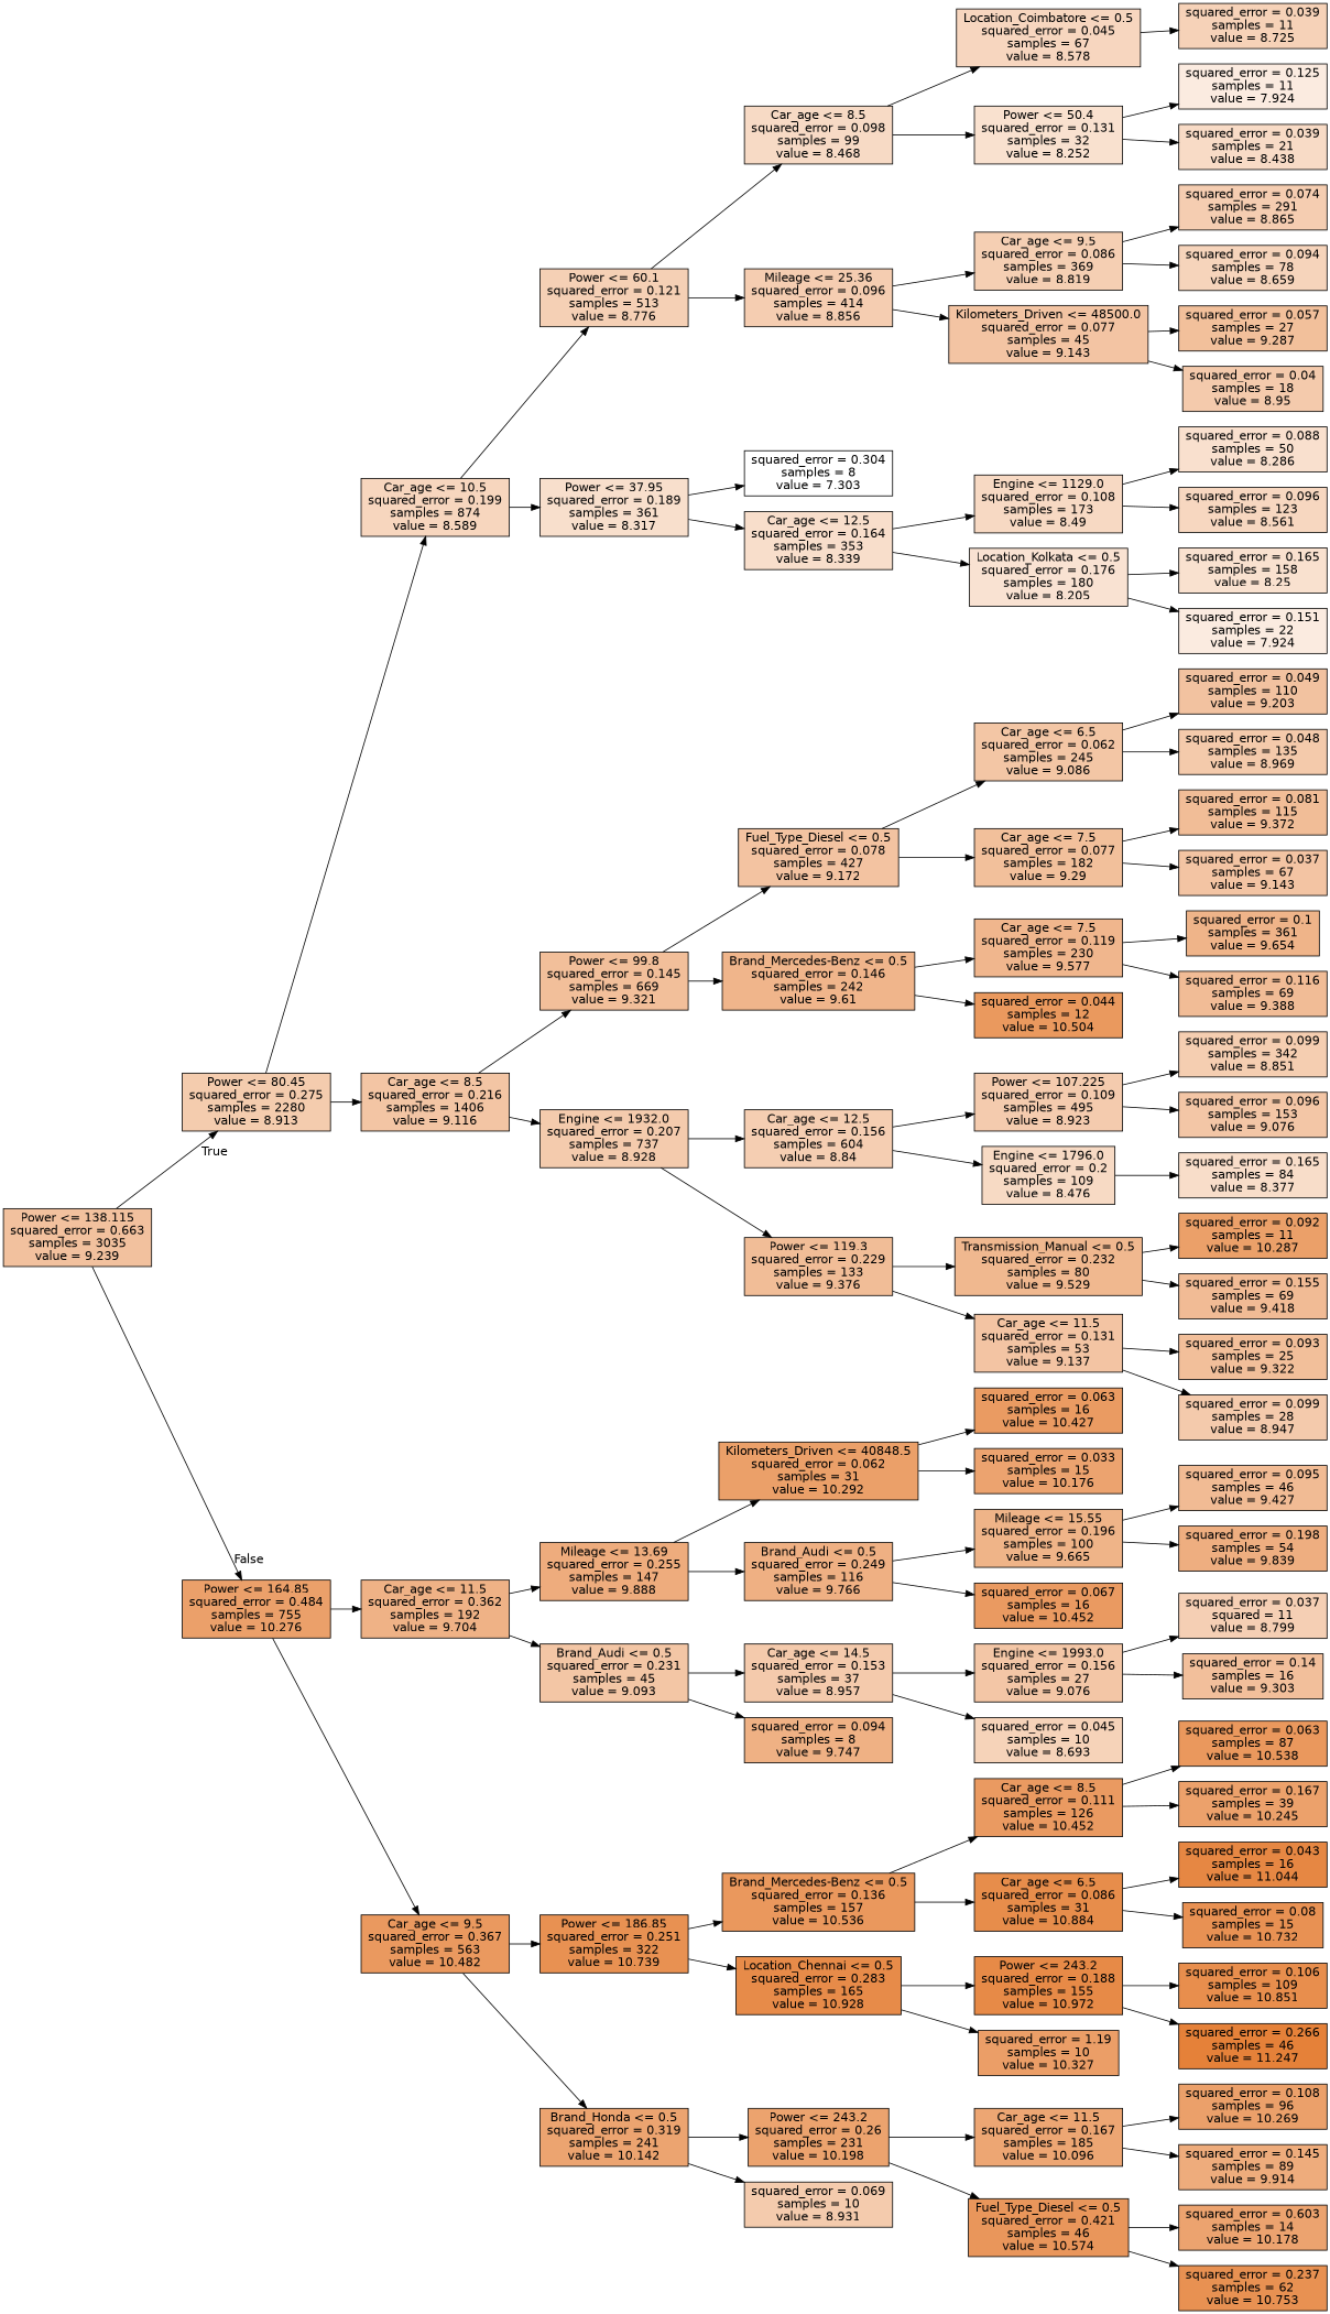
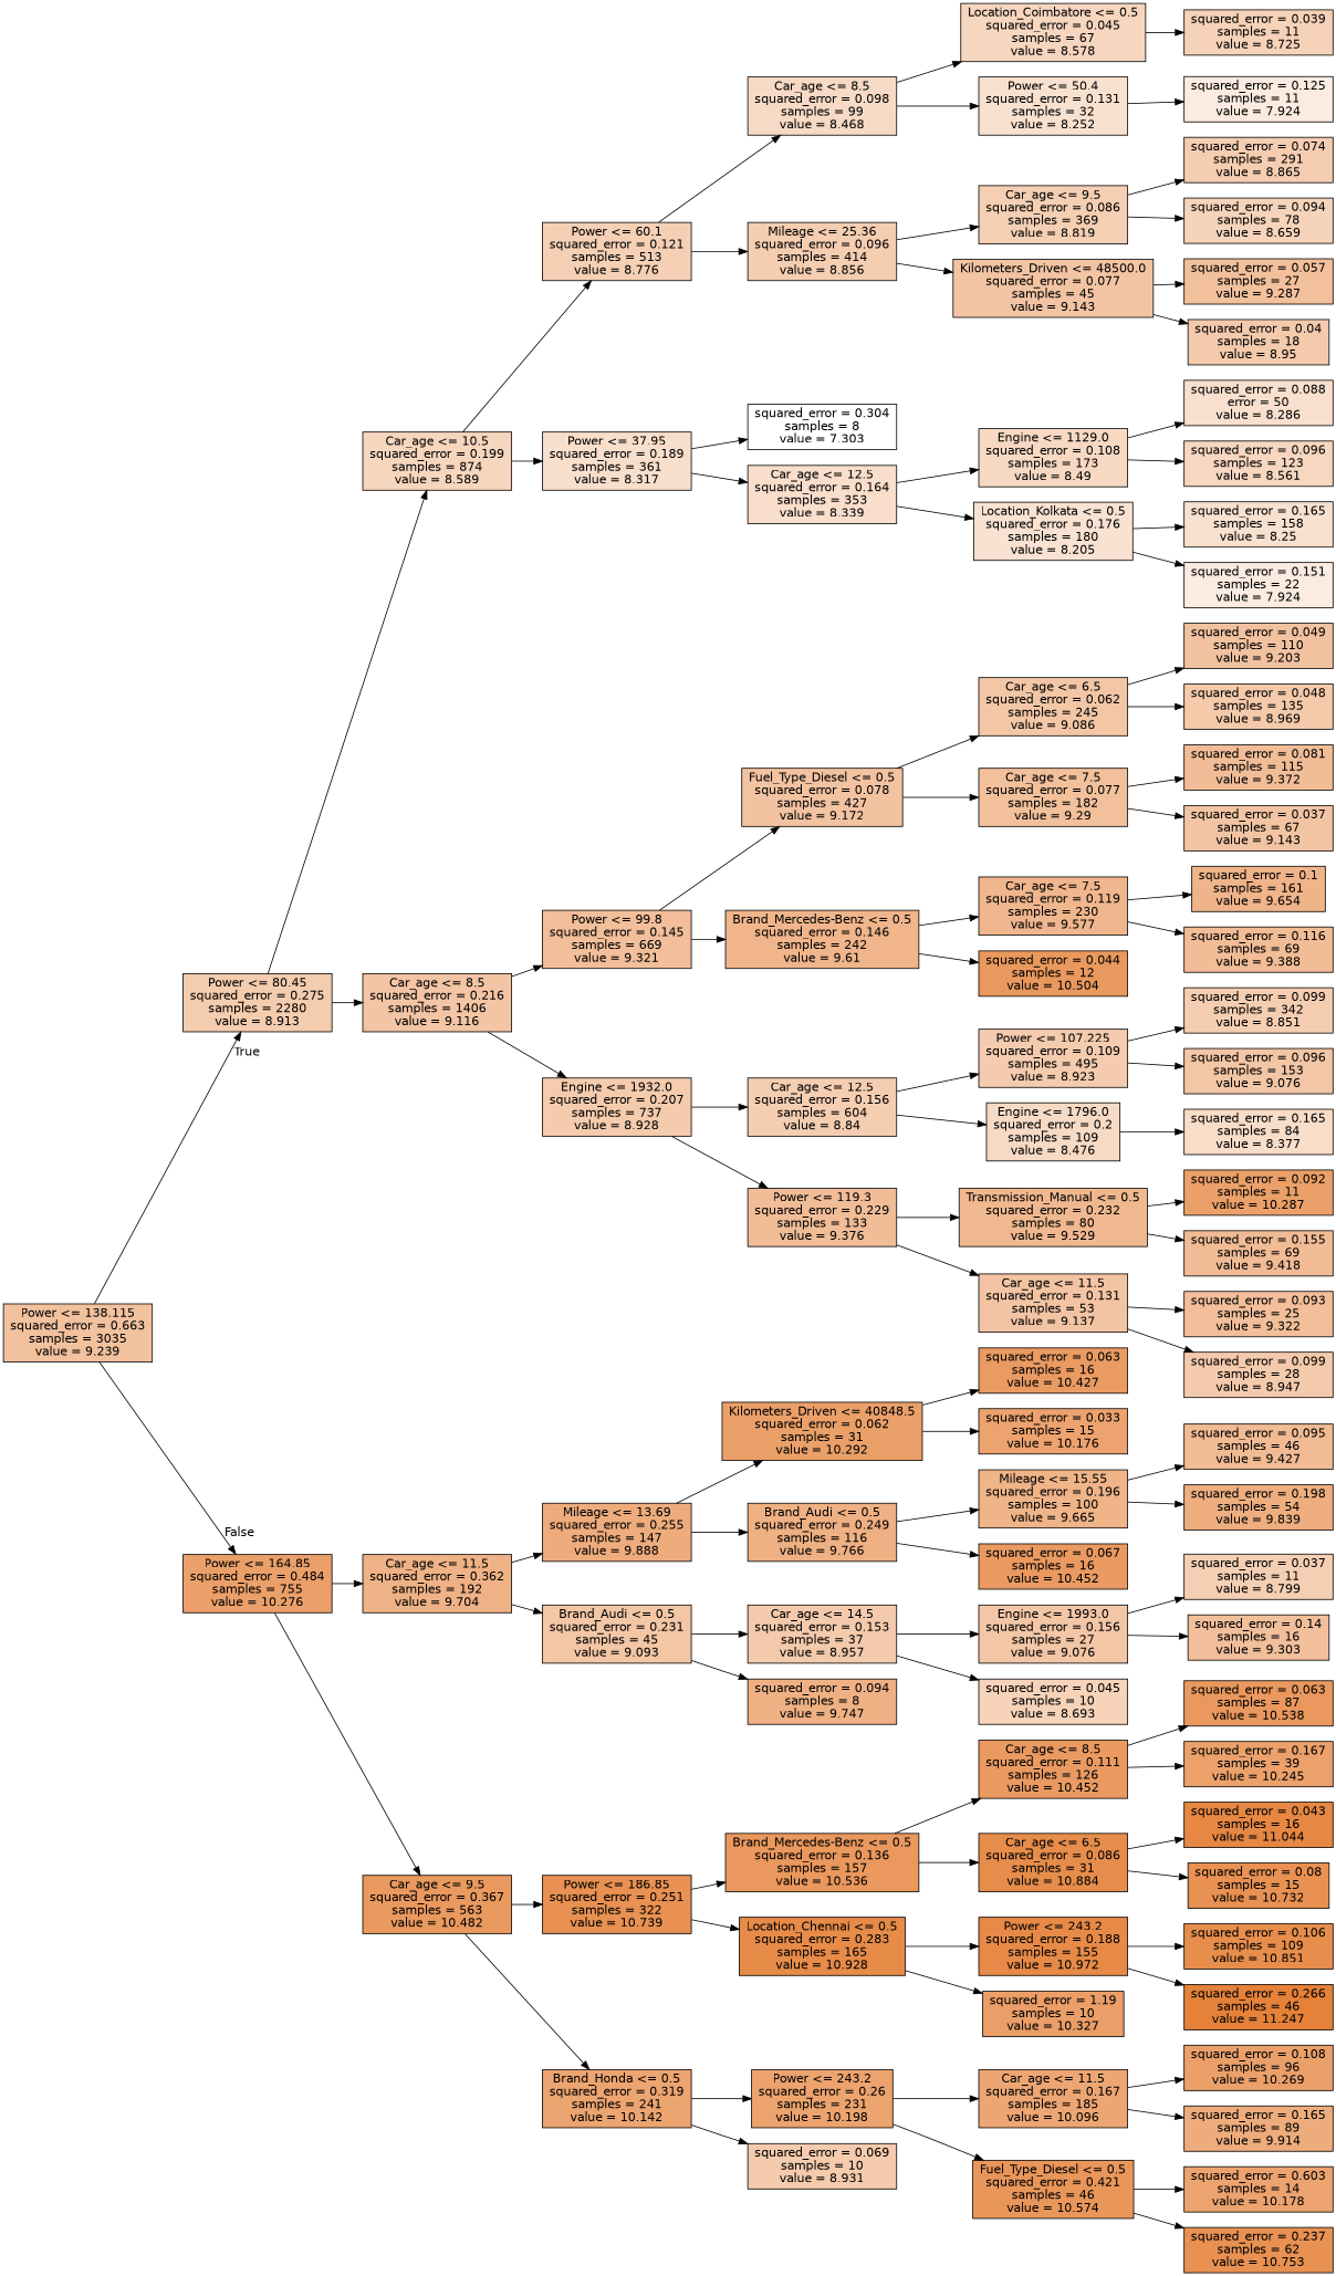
  digraph {
    rankdir=LR
    node [color=black fillcolor="#f3c4a3" fontname=helvetica shape=box style=filled]
    edge [fontname=helvetica]
    n1 [fillcolor="#f2c19e" label="Power <= 138.115\nsquared_error = 0.663\nsamples = 3035\nvalue = 9.239"]
    n2 [fillcolor="#f4ccae" label="Power <= 80.45\nsquared_error = 0.275\nsamples = 2280\nvalue = 8.913"]
    n3 [fillcolor="#eba06a" label="Power <= 164.85\nsquared_error = 0.484\nsamples = 755\nvalue = 10.276"]
    n4 [fillcolor="#f7d6be" label="Car_age <= 10.5\nsquared_error = 0.199\nsamples = 874\nvalue = 8.589"]
    n5 [fillcolor="#f3c5a4" label="Car_age <= 8.5\nsquared_error = 0.216\nsamples = 1406\nvalue = 9.116"]
    n6 [fillcolor="#efb286" label="Car_age <= 11.5\nsquared_error = 0.362\nsamples = 192\nvalue = 9.704"]
    n7 [fillcolor="#ea995f" label="Car_age <= 9.5\nsquared_error = 0.367\nsamples = 563\nvalue = 10.482"]
    n8 [fillcolor="#f5d0b5" label="Power <= 60.1\nsquared_error = 0.121\nsamples = 513\nvalue = 8.776"]
    n9 [fillcolor="#f8dfcc" label="Power <= 37.95\nsquared_error = 0.189\nsamples = 361\nvalue = 8.317"]
    n10 [fillcolor="#f2bf9a" label="Power <= 99.8\nsquared_error = 0.145\nsamples = 669\nvalue = 9.321"]
    n11 [fillcolor="#f4cbad" label="Engine <= 1932.0\nsquared_error = 0.207\nsamples = 737\nvalue = 8.928"]
    n12 [fillcolor="#f7dac5" label="Car_age <= 8.5\nsquared_error = 0.098\nsamples = 99\nvalue = 8.468"]
    n13 [fillcolor="#f5cdb1" label="Mileage <= 25.36\nsquared_error = 0.096\nsamples = 414\nvalue = 8.856"]
    n14 [fillcolor="#ffffff" label="squared_error = 0.304\nsamples = 8\nvalue = 7.303"]
    n15 [fillcolor="#f8decb" label="Car_age <= 12.5\nsquared_error = 0.164\nsamples = 353\nvalue = 8.339"]
    n16 [fillcolor="#f7d6bf" label="Location_Coimbatore <= 0.5\nsquared_error = 0.045\nsamples = 67\nvalue = 8.578"]
    n17 [fillcolor="#f9e1cf" label="Power <= 50.4\nsquared_error = 0.131\nsamples = 32\nvalue = 8.252"]
    n18 [fillcolor="#f5cfb3" label="Car_age <= 9.5\nsquared_error = 0.086\nsamples = 369\nvalue = 8.819"]
    n19 [label="Kilometers_Driven <= 48500.0\nsquared_error = 0.077\nsamples = 45\nvalue = 9.143"]
    n20 [fillcolor="#f6d2b8" label="squared_error = 0.039\nsamples = 11\nvalue = 8.725"]
    n21 [fillcolor="#fbebe0" label="squared_error = 0.125\nsamples = 11\nvalue = 7.924"]
-   n22 [fillcolor="#f8dbc6" label="squared_error = 0.039\nsamples = 21\nvalue = 8.438"]
    n23 [fillcolor="#f5cdb1" label="squared_error = 0.074\nsamples = 291\nvalue = 8.865"]
    n24 [fillcolor="#f6d4bb" label="squared_error = 0.094\nsamples = 78\nvalue = 8.659"]
    n25 [fillcolor="#f2c09b" label="squared_error = 0.057\nsamples = 27\nvalue = 9.287"]
    n26 [fillcolor="#f4caac" label="squared_error = 0.04\nsamples = 18\nvalue = 8.95"]
    n27 [fillcolor="#f7d9c3" label="Engine <= 1129.0\nsquared_error = 0.108\nsamples = 173\nvalue = 8.49"]
    n28 [fillcolor="#f9e2d2" label="Location_Kolkata <= 0.5\nsquared_error = 0.176\nsamples = 180\nvalue = 8.205"]
-   n29 [fillcolor="#f9e0ce" label="squared_error = 0.088\nsamples = 50\nvalue = 8.286"]
+   n29 [fillcolor="#f9e0ce" label="squared_error = 0.088\nerror = 50\nvalue = 8.286"]
    n30 [fillcolor="#f7d7c0" label="squared_error = 0.096\nsamples = 123\nvalue = 8.561"]
    n31 [fillcolor="#f9e1cf" label="squared_error = 0.165\nsamples = 158\nvalue = 8.25"]
    n32 [fillcolor="#fbebe0" label="squared_error = 0.151\nsamples = 22\nvalue = 7.924"]
    n33 [fillcolor="#f3c3a1" label="Fuel_Type_Diesel <= 0.5\nsquared_error = 0.078\nsamples = 427\nvalue = 9.172"]
    n34 [fillcolor="#f0b58b" label="Brand_Mercedes-Benz <= 0.5\nsquared_error = 0.146\nsamples = 242\nvalue = 9.61"]
    n35 [fillcolor="#f5ceb2" label="Car_age <= 12.5\nsquared_error = 0.156\nsamples = 604\nvalue = 8.84"]
    n36 [fillcolor="#f1bd97" label="Power <= 119.3\nsquared_error = 0.229\nsamples = 133\nvalue = 9.376"]
    n37 [fillcolor="#f3c6a5" label="Car_age <= 6.5\nsquared_error = 0.062\nsamples = 245\nvalue = 9.086"]
    n38 [fillcolor="#f2c09b" label="Car_age <= 7.5\nsquared_error = 0.077\nsamples = 182\nvalue = 9.29"]
    n39 [fillcolor="#f0b68d" label="Car_age <= 7.5\nsquared_error = 0.119\nsamples = 230\nvalue = 9.577"]
    n40 [fillcolor="#ea995e" label="squared_error = 0.044\nsamples = 12\nvalue = 10.504"]
    n41 [fillcolor="#f2c2a0" label="squared_error = 0.049\nsamples = 110\nvalue = 9.203"]
    n42 [fillcolor="#f4caab" label="squared_error = 0.048\nsamples = 135\nvalue = 8.969"]
    n43 [fillcolor="#f1bd97" label="squared_error = 0.081\nsamples = 115\nvalue = 9.372"]
    n44 [label="squared_error = 0.037\nsamples = 67\nvalue = 9.143"]
-   n45 [fillcolor="#efb489" label="squared_error = 0.1\nsamples = 361\nvalue = 9.654"]
+   n45 [fillcolor="#efb489" label="squared_error = 0.1\nsamples = 161\nvalue = 9.654"]
    n46 [fillcolor="#f1bc96" label="squared_error = 0.116\nsamples = 69\nvalue = 9.388"]
    n47 [fillcolor="#f4cbae" label="Power <= 107.225\nsquared_error = 0.109\nsamples = 495\nvalue = 8.923"]
    n48 [fillcolor="#f7dac4" label="Engine <= 1796.0\nsquared_error = 0.2\nsamples = 109\nvalue = 8.476"]
    n49 [fillcolor="#f0b88f" label="Transmission_Manual <= 0.5\nsquared_error = 0.232\nsamples = 80\nvalue = 9.529"]
    n50 [label="Car_age <= 11.5\nsquared_error = 0.131\nsamples = 53\nvalue = 9.137"]
    n51 [fillcolor="#f5ceb1" label="squared_error = 0.099\nsamples = 342\nvalue = 8.851"]
    n52 [fillcolor="#f3c6a6" label="squared_error = 0.096\nsamples = 153\nvalue = 9.076"]
    n53 [fillcolor="#f8ddc9" label="squared_error = 0.165\nsamples = 84\nvalue = 8.377"]
    n54 [fillcolor="#eba069" label="squared_error = 0.092\nsamples = 11\nvalue = 10.287"]
    n55 [fillcolor="#f1bb95" label="squared_error = 0.155\nsamples = 69\nvalue = 9.418"]
    n56 [fillcolor="#f2bf9a" label="squared_error = 0.093\nsamples = 25\nvalue = 9.322"]
    n57 [fillcolor="#f4caac" label="squared_error = 0.099\nsamples = 28\nvalue = 8.947"]
    n58 [fillcolor="#eeac7d" label="Mileage <= 13.69\nsquared_error = 0.255\nsamples = 147\nvalue = 9.888"]
    n59 [fillcolor="#f3c6a5" label="Brand_Audi <= 0.5\nsquared_error = 0.231\nsamples = 45\nvalue = 9.093"]
    n60 [fillcolor="#e89152" label="Power <= 186.85\nsquared_error = 0.251\nsamples = 322\nvalue = 10.739"]
    n61 [fillcolor="#eca470" label="Brand_Honda <= 0.5\nsquared_error = 0.319\nsamples = 241\nvalue = 10.142"]
    n62 [fillcolor="#eba069" label="Kilometers_Driven <= 40848.5\nsquared_error = 0.062\nsamples = 31\nvalue = 10.292"]
    n63 [fillcolor="#efb083" label="Brand_Audi <= 0.5\nsquared_error = 0.249\nsamples = 116\nvalue = 9.766"]
    n64 [fillcolor="#f4caac" label="Car_age <= 14.5\nsquared_error = 0.153\nsamples = 37\nvalue = 8.957"]
    n65 [fillcolor="#efb184" label="squared_error = 0.094\nsamples = 8\nvalue = 9.747"]
    n66 [fillcolor="#ea9b62" label="squared_error = 0.063\nsamples = 16\nvalue = 10.427"]
    n67 [fillcolor="#eca36f" label="squared_error = 0.033\nsamples = 15\nvalue = 10.176"]
    n68 [fillcolor="#efb488" label="Mileage <= 15.55\nsquared_error = 0.196\nsamples = 100\nvalue = 9.665"]
    n69 [fillcolor="#ea9a61" label="squared_error = 0.067\nsamples = 16\nvalue = 10.452"]
    n70 [fillcolor="#f1bb94" label="squared_error = 0.095\nsamples = 46\nvalue = 9.427"]
    n71 [fillcolor="#eeae80" label="squared_error = 0.198\nsamples = 54\nvalue = 9.839"]
    n72 [fillcolor="#f3c6a6" label="Engine <= 1993.0\nsquared_error = 0.156\nsamples = 27\nvalue = 9.076"]
    n73 [fillcolor="#f6d3b9" label="squared_error = 0.045\nsamples = 10\nvalue = 8.693"]
-   n74 [fillcolor="#f5cfb4" label="squared_error = 0.037\nsquared = 11\nvalue = 8.799"]
+   n74 [fillcolor="#f5cfb4" label="squared_error = 0.037\nsamples = 11\nvalue = 8.799"]
    n75 [fillcolor="#f2bf9b" label="squared_error = 0.14\nsamples = 16\nvalue = 9.303"]
    n76 [fillcolor="#ea985d" label="Brand_Mercedes-Benz <= 0.5\nsquared_error = 0.136\nsamples = 157\nvalue = 10.536"]
    n77 [fillcolor="#e78b49" label="Location_Chennai <= 0.5\nsquared_error = 0.283\nsamples = 165\nvalue = 10.928"]
    n78 [fillcolor="#eca36e" label="Power <= 243.2\nsquared_error = 0.26\nsamples = 231\nvalue = 10.198"]
    n79 [fillcolor="#f4cbad" label="squared_error = 0.069\nsamples = 10\nvalue = 8.931"]
    n80 [fillcolor="#ea9a61" label="Car_age <= 8.5\nsquared_error = 0.111\nsamples = 126\nvalue = 10.452"]
    n81 [fillcolor="#e78d4b" label="Car_age <= 6.5\nsquared_error = 0.086\nsamples = 31\nvalue = 10.884"]
    n82 [fillcolor="#e78a47" label="Power <= 243.2\nsquared_error = 0.188\nsamples = 155\nvalue = 10.972"]
    n83 [fillcolor="#eb9e67" label="squared_error = 1.19\nsamples = 10\nvalue = 10.327"]
    n84 [fillcolor="#ea985d" label="squared_error = 0.063\nsamples = 87\nvalue = 10.538"]
    n85 [fillcolor="#eca16b" label="squared_error = 0.167\nsamples = 39\nvalue = 10.245"]
    n86 [fillcolor="#e68743" label="squared_error = 0.043\nsamples = 16\nvalue = 11.044"]
    n87 [fillcolor="#e89153" label="squared_error = 0.08\nsamples = 15\nvalue = 10.732"]
    n88 [fillcolor="#e88e4d" label="squared_error = 0.106\nsamples = 109\nvalue = 10.851"]
    n89 [fillcolor="#e58139" label="squared_error = 0.266\nsamples = 46\nvalue = 11.247"]
    n90 [fillcolor="#eda673" label="Car_age <= 11.5\nsquared_error = 0.167\nsamples = 185\nvalue = 10.096"]
    n91 [fillcolor="#e9965b" label="Fuel_Type_Diesel <= 0.5\nsquared_error = 0.421\nsamples = 46\nvalue = 10.574"]
    n92 [fillcolor="#eba06a" label="squared_error = 0.108\nsamples = 96\nvalue = 10.269"]
-   n93 [fillcolor="#eeac7c" label="squared_error = 0.145\nsamples = 89\nvalue = 9.914"]
+   n93 [fillcolor="#eeac7c" label="squared_error = 0.165\nsamples = 89\nvalue = 9.914"]
    n94 [fillcolor="#eca36f" label="squared_error = 0.603\nsamples = 14\nvalue = 10.178"]
    n95 [fillcolor="#e89152" label="squared_error = 0.237\nsamples = 62\nvalue = 10.753"]
    n1 -> n2 [headlabel=True labelangle=45 labeldistance=2.5]
    n1 -> n3 [headlabel=False labelangle=-45 labeldistance=2.5]
    n2 -> n4
    n2 -> n5
    n3 -> n6
    n3 -> n7
    n4 -> n8
    n4 -> n9
    n5 -> n10
    n5 -> n11
    n6 -> n58
    n6 -> n59
    n7 -> n60
    n7 -> n61
    n8 -> n12
    n8 -> n13
    n9 -> n14
    n9 -> n15
    n10 -> n33
    n10 -> n34
    n11 -> n35
    n11 -> n36
    n12 -> n16
    n12 -> n17
    n13 -> n18
    n13 -> n19
    n15 -> n27
    n15 -> n28
    n16 -> n20
    n17 -> n21
-   n17 -> n22
    n18 -> n23
    n18 -> n24
    n19 -> n25
    n19 -> n26
    n27 -> n29
    n27 -> n30
    n28 -> n31
    n28 -> n32
    n33 -> n37
    n33 -> n38
    n34 -> n39
    n34 -> n40
    n35 -> n47
    n35 -> n48
    n36 -> n49
    n36 -> n50
    n37 -> n41
    n37 -> n42
    n38 -> n43
    n38 -> n44
    n39 -> n45
    n39 -> n46
    n47 -> n51
    n47 -> n52
    n48 -> n53
    n49 -> n54
    n49 -> n55
    n50 -> n56
    n50 -> n57
    n58 -> n62
    n58 -> n63
    n59 -> n64
    n59 -> n65
    n60 -> n76
    n60 -> n77
    n61 -> n78
    n61 -> n79
    n62 -> n66
    n62 -> n67
    n63 -> n68
    n63 -> n69
    n64 -> n72
    n64 -> n73
    n68 -> n70
    n68 -> n71
    n72 -> n74
    n72 -> n75
    n76 -> n80
    n76 -> n81
    n77 -> n82
    n77 -> n83
    n78 -> n90
    n78 -> n91
    n80 -> n84
    n80 -> n85
    n81 -> n86
    n81 -> n87
    n82 -> n88
    n82 -> n89
    n90 -> n92
    n90 -> n93
    n91 -> n94
    n91 -> n95
  }
